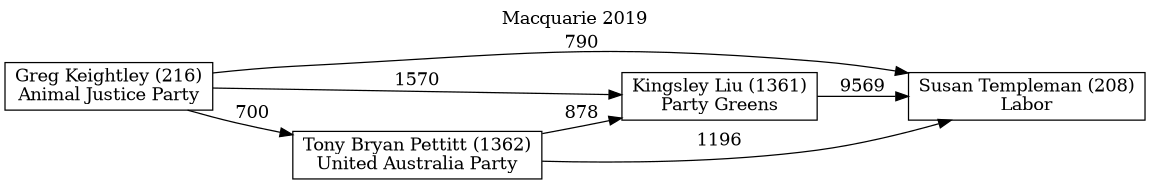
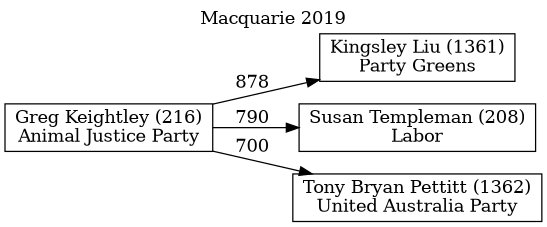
  digraph {
    label="Macquarie 2019"
    labelloc=t
    mclimit=10
    rankdir=LR
    node [shape=box]
    n1 [label="Greg Keightley (216)\nAnimal Justice Party"]
    n2 [label="Kingsley Liu (1361)\nParty Greens"]
    n3 [label="Susan Templeman (208)\nLabor"]
    n4 [label="Tony Bryan Pettitt (1362)\nUnited Australia Party"]
-   n1 -> n2 [label=1570]
+   n1 -> n2 [label=878]
    n1 -> n3 [label=790]
    n1 -> n4 [label=700]
-   n2 -> n3 [label=9569]
-   n4 -> n2 [label=878]
-   n4 -> n3 [label=1196]
  }
